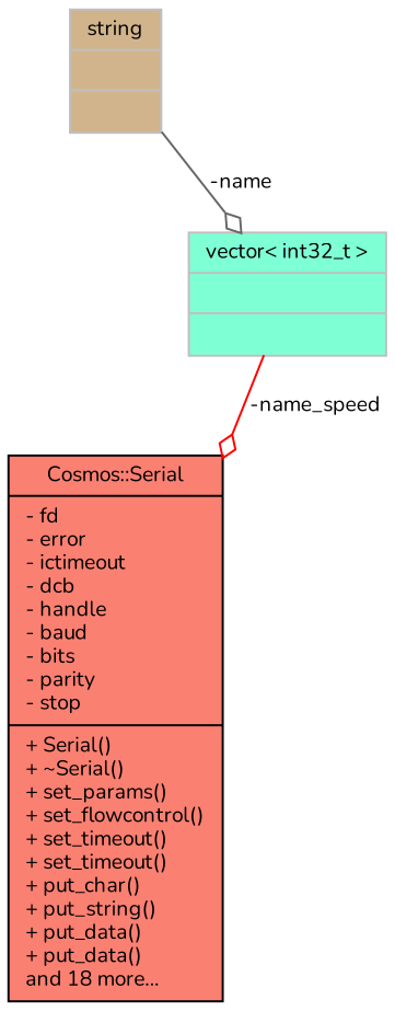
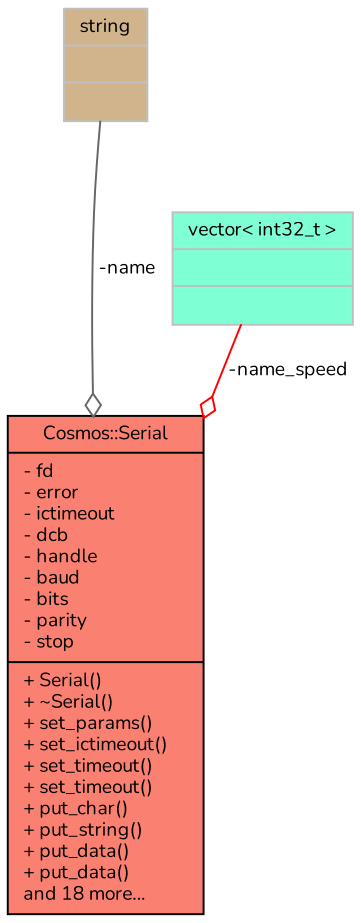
  digraph {
    fontname=Nunito
    node [color=grey75 fontname=Nunito fontsize=10 shape=record style=filled]
    edge [arrowhead=odiamond fontname=Nunito fontsize=10 labelfontname=Helvetica labelfontsize=10 style=solid]
-   n1 [color=black fillcolor=salmon fontcolor=black height=0.2 label="{Cosmos::Serial\n|- fd\l- error\l- ictimeout\l- dcb\l- handle\l- baud\l- bits\l- parity\l- stop\l|+ Serial()\l+ ~Serial()\l+ set_params()\l+ set_flowcontrol()\l+ set_timeout()\l+ set_timeout()\l+ put_char()\l+ put_string()\l+ put_data()\l+ put_data()\land 18 more...\l}" width=0.4]
+   n1 [color=black fillcolor=salmon fontcolor=black height=0.2 label="{Cosmos::Serial\n|- fd\l- error\l- ictimeout\l- dcb\l- handle\l- baud\l- bits\l- parity\l- stop\l|+ Serial()\l+ ~Serial()\l+ set_params()\l+ set_ictimeout()\l+ set_timeout()\l+ set_timeout()\l+ put_char()\l+ put_string()\l+ put_data()\l+ put_data()\land 18 more...\l}" width=0.4]
    n2 [fillcolor=tan height=0.2 label="{string\n||}" width=0.4]
    n3 [fillcolor=aquamarine height=0.2 label="{vector\< int32_t \>\n||}" width=0.4]
-   n2 -> n3 [color=gray40 label=" -name"]
+   n2 -> n1 [color=gray40 label=" -name"]
    n3 -> n1 [color=red label=" -name_speed"]
  }
